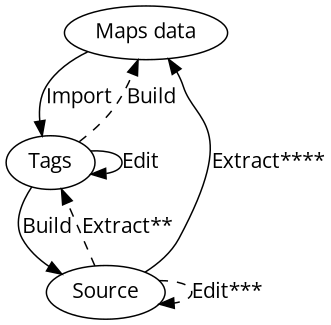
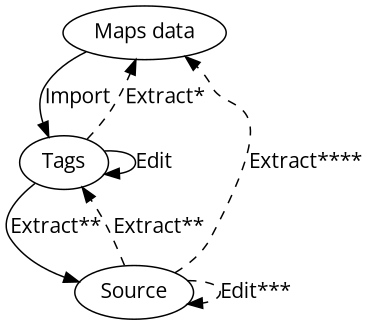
  digraph {
    fontname="Open Sans"
    rankdir=TB
    node [fontname="Open Sans"]
    edge [fontname="Open Sans" style=dashed]
    n1 [label="Maps data"]
    n2 [label=Tags]
    n3 [label=Source]
    n1 -> n2 [label=Import style=""]
-   n2 -> n1 [label=Build]
+   n2 -> n1 [label="Extract*"]
    n2 -> n2 [label=Edit style=""]
-   n2 -> n3 [label=Build style=""]
-   n3 -> n1 [label="Extract****" style=solid]
+   n2 -> n3 [label="Extract**" style=""]
+   n3 -> n1 [label="Extract****"]
    n3 -> n2 [label="Extract**"]
    n3 -> n3 [label="Edit***"]
  }
